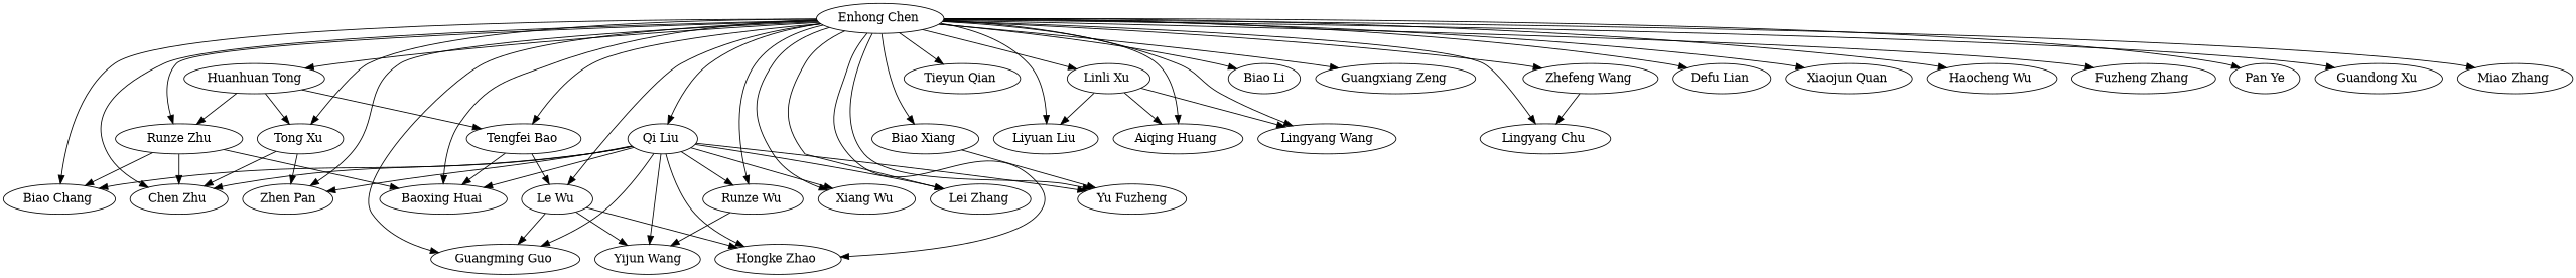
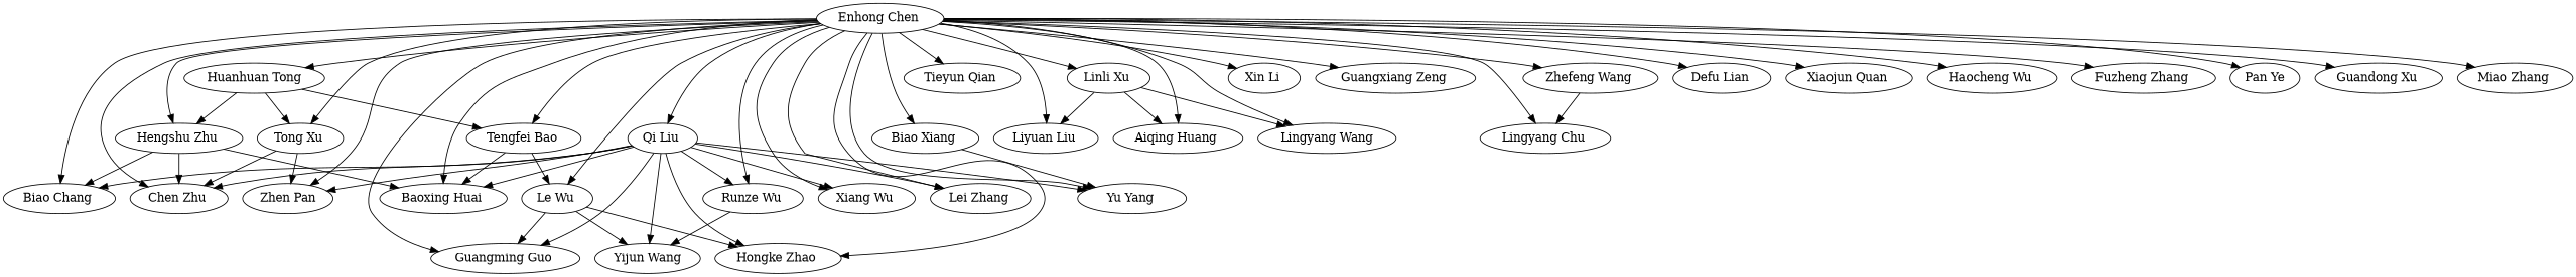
  strict digraph {
    "Enhong Chen "
    "Biao Chang "
-   "Hengshu Zhu " [label="Runze Zhu"]
+   "Hengshu Zhu "
    n4 [label="Huanhuan Tong"]
    "Tieyun Qian "
    "Linli Xu "
    "Zhen Pan"
    "Liyuan Liu "
-   "Xin Li " [label="Biao Li"]
+   "Xin Li "
    "Chen Zhu "
    "Aiqing Huang "
    "Guangxiang Zeng "
    "Tong Xu "
    "Tengfei Bao "
    "Lingyang Chu "
    "Guangming Guo "
    n17 [label="Lingyang Wang"]
    "Defu Lian "
-   "Yu Yang " [label="Yu Fuzheng"]
+   "Yu Yang "
    "Zhefeng Wang "
    "Biao Xiang "
    "Xiaojun Quan "
    "Haocheng Wu "
    "Runze Wu "
    "Fuzheng Zhang "
    n26 [label="Pan Ye"]
    "Xiang Wu "
    "Guandong Xu "
    "Lei Zhang "
    "Baoxing Huai "
    "Le Wu "
    "Hongke Zhao "
    "Qi Liu "
    "Miao Zhang "
    "Yijun Wang"
    "Enhong Chen " -> "Biao Chang "
    "Enhong Chen " -> "Hengshu Zhu "
    "Enhong Chen " -> n4
    "Enhong Chen " -> "Tieyun Qian "
    "Enhong Chen " -> "Linli Xu "
    "Enhong Chen " -> "Zhen Pan"
    "Enhong Chen " -> "Liyuan Liu "
    "Enhong Chen " -> "Xin Li "
    "Enhong Chen " -> "Chen Zhu "
    "Enhong Chen " -> "Aiqing Huang "
    "Enhong Chen " -> "Guangxiang Zeng "
    "Enhong Chen " -> "Tong Xu "
    "Enhong Chen " -> "Tengfei Bao "
    "Enhong Chen " -> "Lingyang Chu "
    "Enhong Chen " -> "Guangming Guo "
    "Enhong Chen " -> n17
    "Enhong Chen " -> "Defu Lian "
    "Enhong Chen " -> "Yu Yang "
    "Enhong Chen " -> "Zhefeng Wang "
    "Enhong Chen " -> "Biao Xiang "
    "Enhong Chen " -> "Xiaojun Quan "
    "Enhong Chen " -> "Haocheng Wu "
    "Enhong Chen " -> "Runze Wu "
    "Enhong Chen " -> "Fuzheng Zhang "
    "Enhong Chen " -> n26
    "Enhong Chen " -> "Xiang Wu "
    "Enhong Chen " -> "Guandong Xu "
    "Enhong Chen " -> "Lei Zhang "
    "Enhong Chen " -> "Baoxing Huai "
    "Enhong Chen " -> "Le Wu "
    "Enhong Chen " -> "Hongke Zhao "
    "Enhong Chen " -> "Qi Liu "
    "Enhong Chen " -> "Miao Zhang "
    "Hengshu Zhu " -> "Biao Chang "
    "Hengshu Zhu " -> "Chen Zhu "
    "Hengshu Zhu " -> "Baoxing Huai "
    n4 -> "Hengshu Zhu "
    n4 -> "Tong Xu "
    n4 -> "Tengfei Bao "
    "Linli Xu " -> "Liyuan Liu "
    "Linli Xu " -> "Aiqing Huang "
    "Linli Xu " -> n17
    "Tong Xu " -> "Zhen Pan"
    "Tong Xu " -> "Chen Zhu "
    "Tengfei Bao " -> "Baoxing Huai "
    "Tengfei Bao " -> "Le Wu "
    "Zhefeng Wang " -> "Lingyang Chu "
    "Biao Xiang " -> "Yu Yang "
    "Runze Wu " -> "Yijun Wang"
    "Le Wu " -> "Guangming Guo "
    "Le Wu " -> "Hongke Zhao "
    "Le Wu " -> "Yijun Wang"
    "Qi Liu " -> "Biao Chang "
    "Qi Liu " -> "Zhen Pan"
    "Qi Liu " -> "Chen Zhu "
    "Qi Liu " -> "Guangming Guo "
    "Qi Liu " -> "Yu Yang "
    "Qi Liu " -> "Runze Wu "
    "Qi Liu " -> "Xiang Wu "
    "Qi Liu " -> "Lei Zhang "
    "Qi Liu " -> "Baoxing Huai "
    "Qi Liu " -> "Hongke Zhao "
    "Qi Liu " -> "Yijun Wang"
  }
